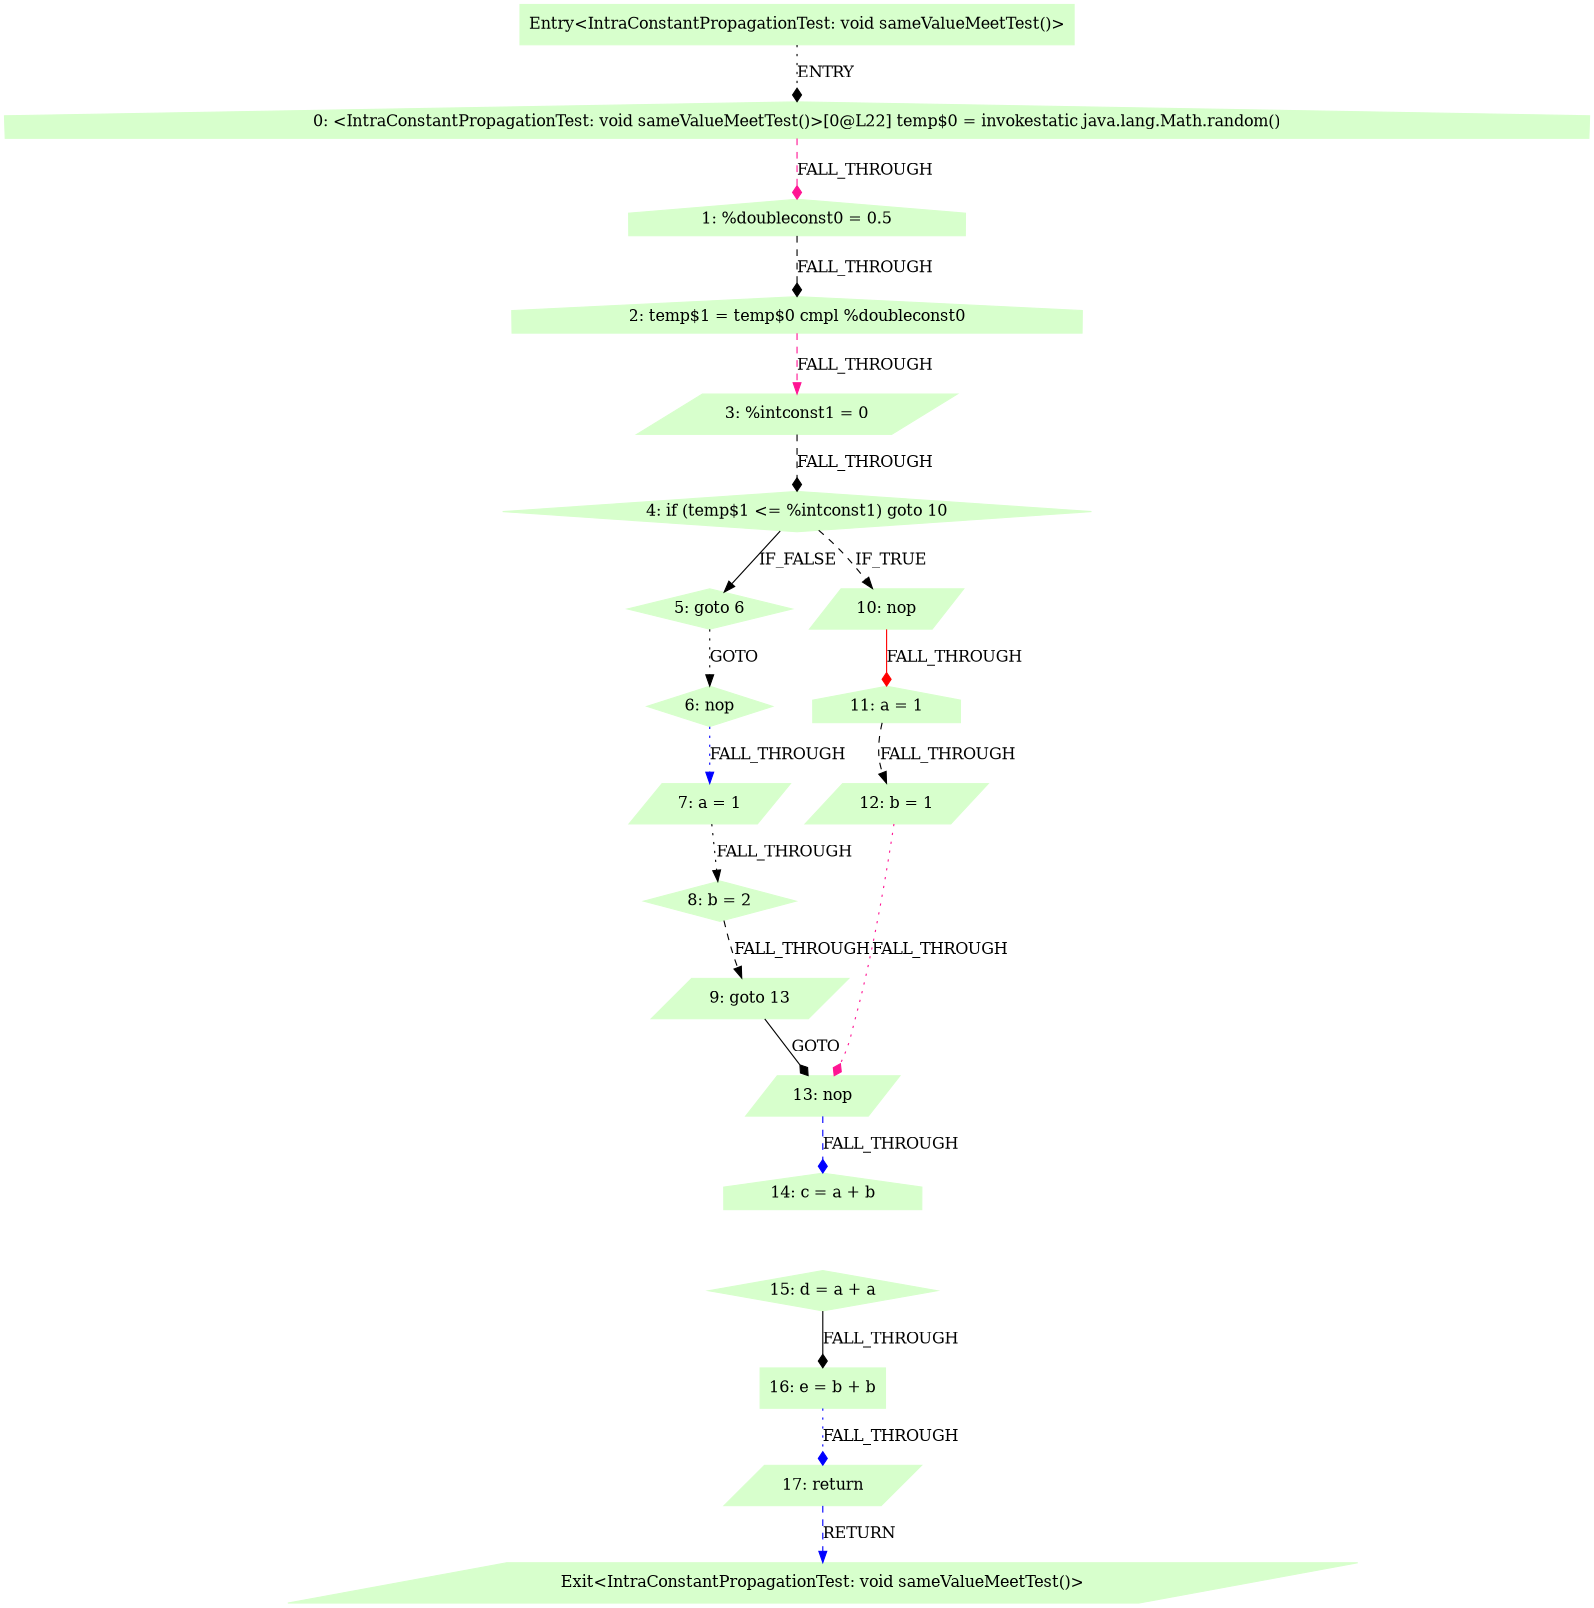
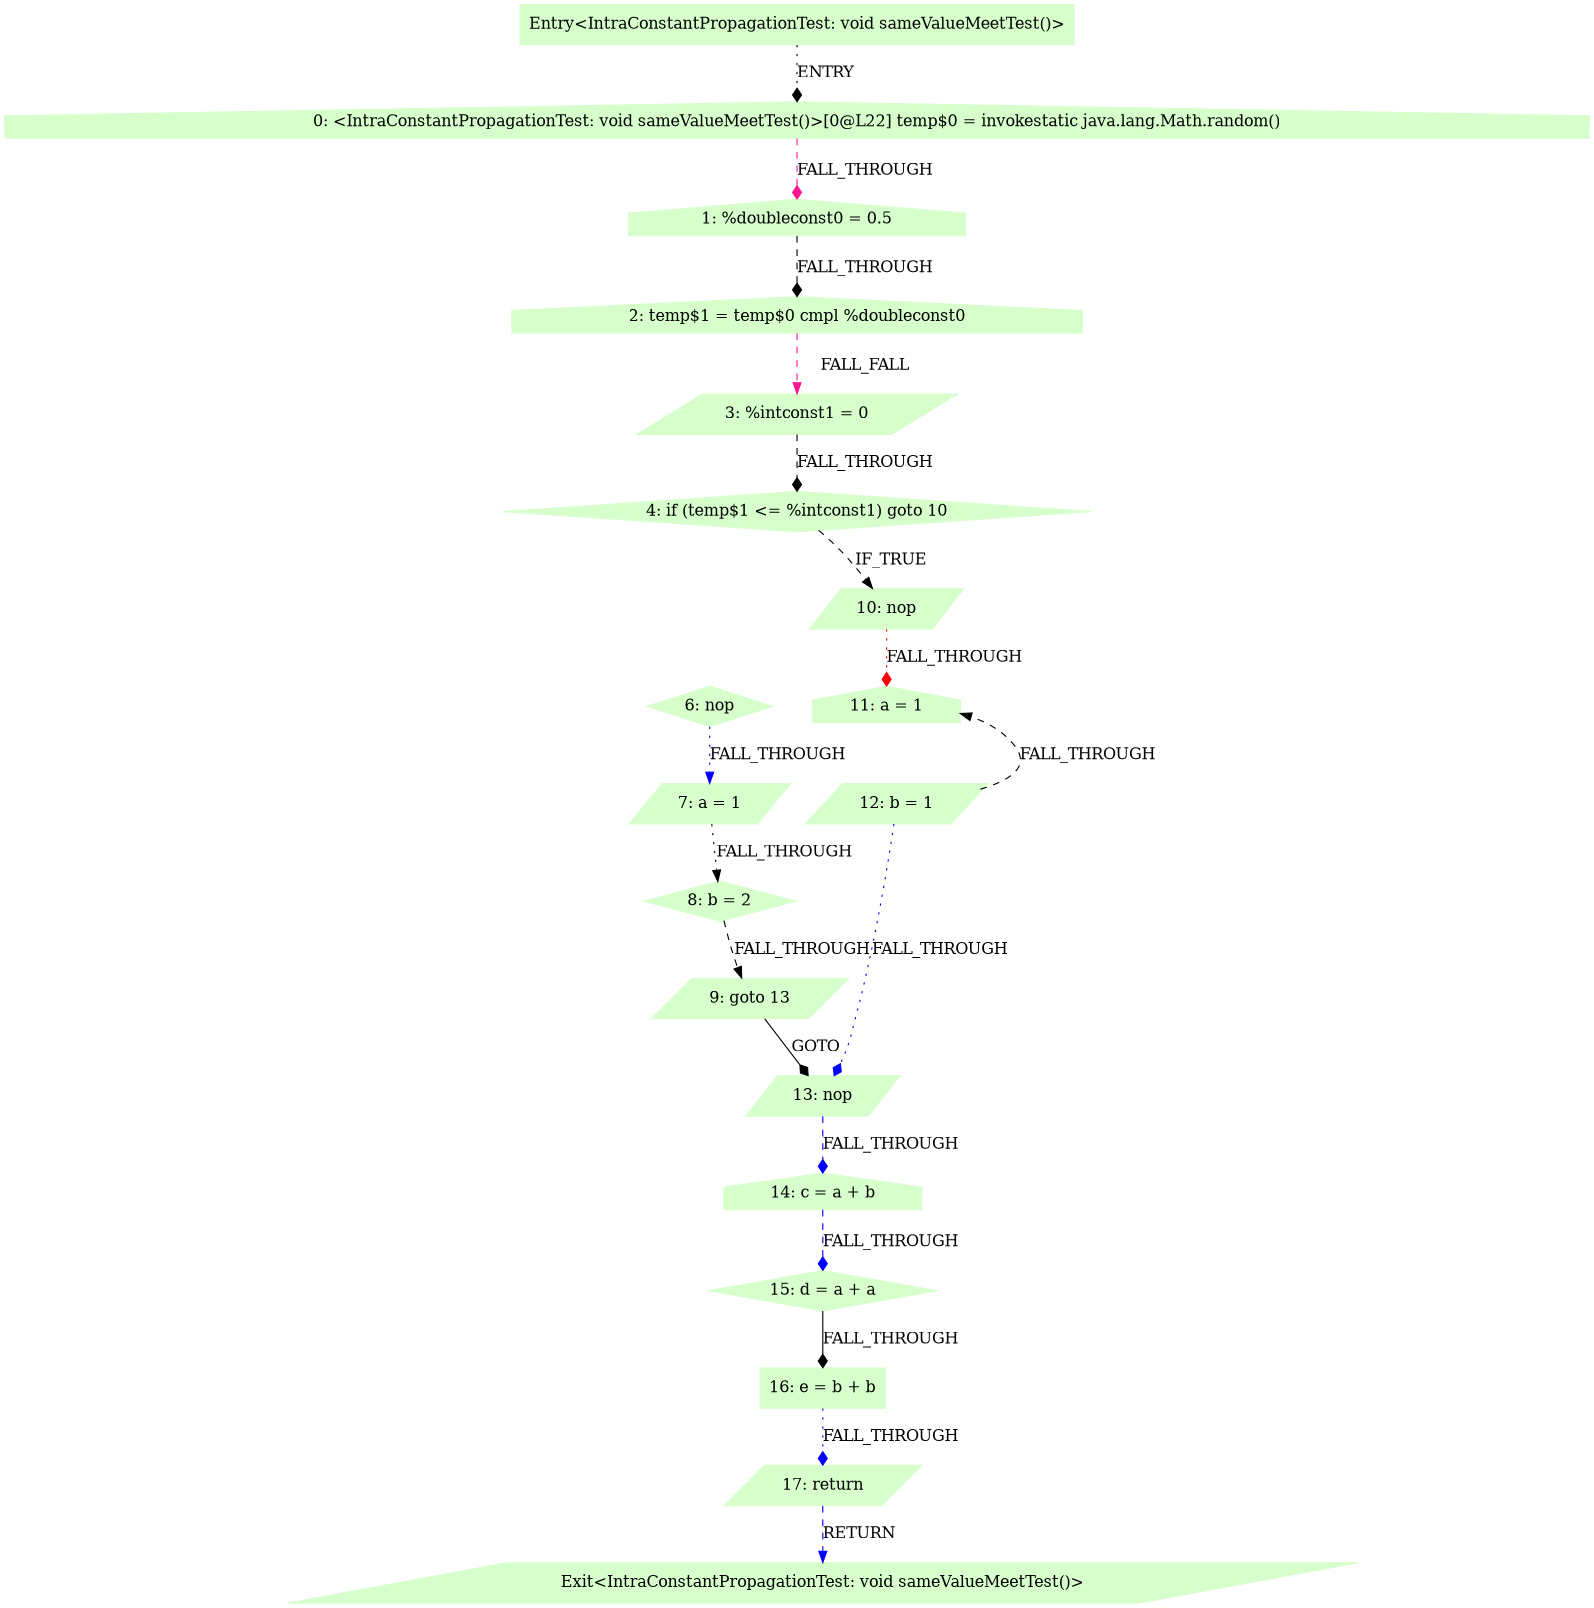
  digraph {
    node [color=".3 .2 1.0" shape=parallelogram style=filled]
    edge [arrowhead=diamond color=black style=dashed]
    n1 [label="Entry<IntraConstantPropagationTest: void sameValueMeetTest()>" shape=box]
    n2 [label="0: <IntraConstantPropagationTest: void sameValueMeetTest()>[0@L22] temp$0 = invokestatic java.lang.Math.random()" shape=house]
    n3 [label="1: %doubleconst0 = 0.5" shape=house]
    n4 [label="2: temp$1 = temp$0 cmpl %doubleconst0" shape=house]
    n5 [label="3: %intconst1 = 0"]
    n6 [label="4: if (temp$1 <= %intconst1) goto 10" shape=diamond]
-   n7 [label="5: goto 6" shape=diamond]
    n8 [label="10: nop"]
    n9 [label="6: nop" shape=diamond]
    n10 [label="11: a = 1" shape=house]
    n11 [label="7: a = 1"]
    n12 [label="8: b = 2" shape=diamond]
    n13 [label="9: goto 13"]
    n14 [label="13: nop"]
    n15 [label="14: c = a + b" shape=house]
    n16 [label="12: b = 1"]
    n17 [label="15: d = a + a" shape=diamond]
    n18 [label="16: e = b + b" shape=box]
    n19 [label="17: return"]
    n20 [label="Exit<IntraConstantPropagationTest: void sameValueMeetTest()>"]
    n1 -> n2 [label=ENTRY style=dotted]
    n2 -> n3 [color=deeppink label=FALL_THROUGH]
    n3 -> n4 [label=FALL_THROUGH]
-   n4 -> n5 [arrowhead=normal color=deeppink label=FALL_THROUGH]
+   n4 -> n5 [arrowhead=normal color=deeppink label=FALL_FALL]
    n5 -> n6 [label=FALL_THROUGH]
-   n6 -> n7 [arrowhead=normal label=IF_FALSE style=solid]
    n6 -> n8 [arrowhead=normal label=IF_TRUE]
-   n7 -> n9 [arrowhead=normal label=GOTO style=dotted]
-   n8 -> n10 [color=red label=FALL_THROUGH style=solid]
+   n8 -> n10 [color=red label=FALL_THROUGH style=dotted]
    n9 -> n11 [arrowhead=normal color=blue label=FALL_THROUGH style=dotted]
-   n10 -> n16 [arrowhead=normal label=FALL_THROUGH]
+   n16 -> n10 [arrowhead=normal label=FALL_THROUGH]
    n11 -> n12 [arrowhead=normal label=FALL_THROUGH style=dotted]
    n12 -> n13 [arrowhead=normal label=FALL_THROUGH]
    n13 -> n14 [label=GOTO style=solid]
    n14 -> n15 [color=blue label=FALL_THROUGH]
-   n16 -> n14 [color=deeppink label=FALL_THROUGH style=dotted]
+   n15 -> n17 [color=blue label=FALL_THROUGH]
+   n16 -> n14 [color=blue label=FALL_THROUGH style=dotted]
    n17 -> n18 [label=FALL_THROUGH style=solid]
    n18 -> n19 [color=blue label=FALL_THROUGH style=dotted]
    n19 -> n20 [arrowhead=normal color=blue label=RETURN]
  }
